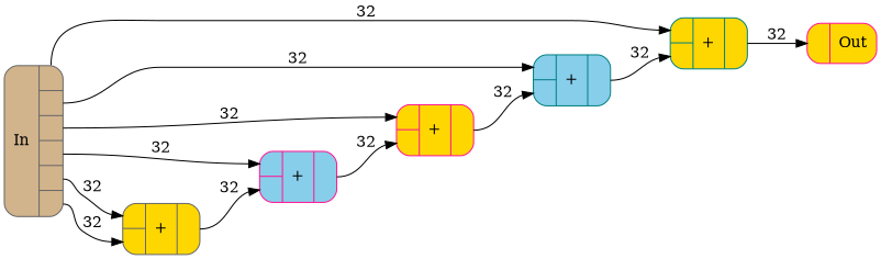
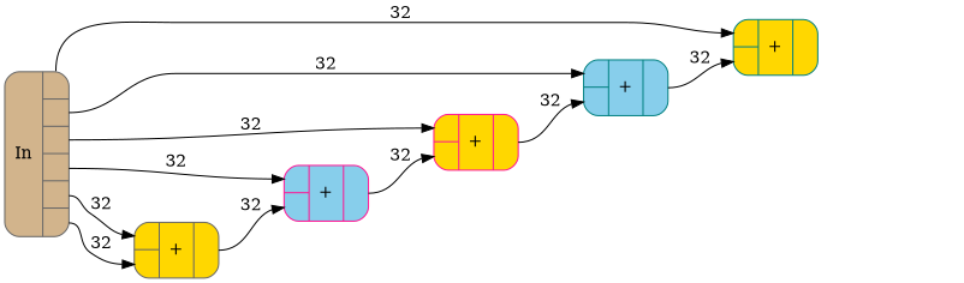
  digraph {
    rankdir=LR
    node [shape=Mrecord style=filled fillcolor=gold color=deeppink]
    edge [headport=In0 tailport=Out0]
    n1 [label="{In|{<Out0>|<Out1>|<Out2>|<Out3>|<Out4>|<Out5>}}" fillcolor=tan color=gray40]
    n2 [label="{{<In0>|<In1>}|+|{<Out0>}}" color=gray40]
    n3 [label="{{<In0>|<In1>}|+|{<Out0>}}" fillcolor=skyblue]
    n4 [label="{{<In0>|<In1>}|+|{<Out0>}}"]
    n5 [label="{{<In0>|<In1>}|+|{<Out0>}}" fillcolor=skyblue color=teal]
    n6 [label="{{<In0>|<In1>}|+|{<Out0>}}" color=teal]
-   n7 [label="{{<In0>}|Out}"]
    n1 -> n2 [label=32 tailport=Out4]
    n1 -> n2 [headport=In1 label=32 tailport=Out5]
    n1 -> n3 [label=32 tailport=Out3]
    n1 -> n4 [label=32 tailport=Out2]
    n1 -> n5 [label=32 tailport=Out1]
    n1 -> n6 [label=32]
    n2 -> n3 [headport=In1 label=32]
    n3 -> n4 [headport=In1 label=32]
    n4 -> n5 [headport=In1 label=32]
    n5 -> n6 [headport=In1 label=32]
-   n6 -> n7 [label=32]
  }
